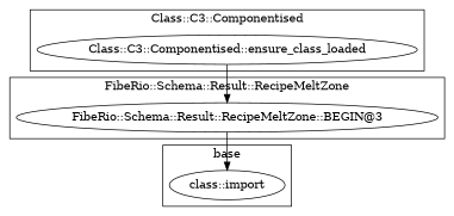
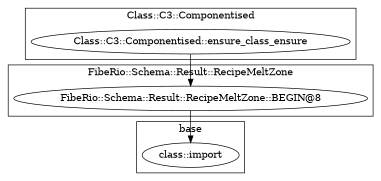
  digraph {
    n1 [label="class::import"]
-   "Class::C3::Componentised::ensure_class_loaded"
-   "FibeRio::Schema::Result::RecipeMeltZone::BEGIN@3"
+   "Class::C3::Componentised::ensure_class_loaded" [label="Class::C3::Componentised::ensure_class_ensure"]
+   "FibeRio::Schema::Result::RecipeMeltZone::BEGIN@3" [label="FibeRio::Schema::Result::RecipeMeltZone::BEGIN@8"]
    subgraph cluster_1 {
      label=base
      n1
    }
    subgraph cluster_2 {
      label="Class::C3::Componentised"
      "Class::C3::Componentised::ensure_class_loaded"
    }
    subgraph cluster_3 {
      label="FibeRio::Schema::Result::RecipeMeltZone"
      "FibeRio::Schema::Result::RecipeMeltZone::BEGIN@3"
    }
    "Class::C3::Componentised::ensure_class_loaded" -> "FibeRio::Schema::Result::RecipeMeltZone::BEGIN@3"
    "FibeRio::Schema::Result::RecipeMeltZone::BEGIN@3" -> n1
  }
